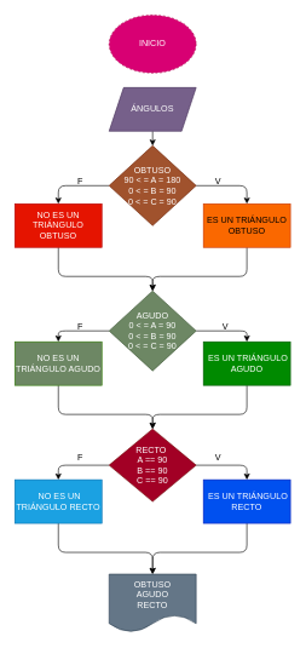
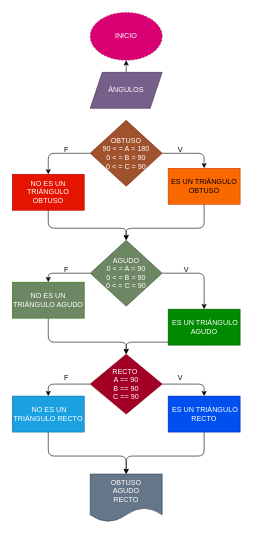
  <mxCell id="0" />
  <mxCell id="1" parent="0" />
  <mxCell id="2" value="INICIO" style="ellipse;whiteSpace=wrap;html=1;fillColor=#d80073;fontColor=#ffffff;strokeColor=#A50040;dashed=1;" vertex="1" parent="1"><mxGeometry x="150" width="120" height="80" as="geometry" y="20" /></mxCell>
- <mxCell id="3" value="" style="edgeStyle=none;html=1;" edge="1" parent="1" source="4" target="7"><mxGeometry relative="1" as="geometry" /></mxCell>
+ <mxCell id="3" value="" style="edgeStyle=none;html=1;" edge="1" parent="1" source="4" target="2"><mxGeometry relative="1" as="geometry" /></mxCell>
  <mxCell id="4" value="ÁNGULOS" style="shape=parallelogram;perimeter=parallelogramPerimeter;whiteSpace=wrap;html=1;fixedSize=1;fillColor=#76608a;fontColor=#ffffff;strokeColor=#432D57;" vertex="1" parent="1"><mxGeometry x="150" y="120" width="120" height="60" as="geometry" /></mxCell>
  <mxCell id="5" value="" style="edgeStyle=none;html=1;" edge="1" parent="1" source="7" target="9"><mxGeometry relative="1" as="geometry"><Array as="points"><mxPoint x="80" y="255" /></Array></mxGeometry></mxCell>
  <mxCell id="6" value="" style="edgeStyle=none;html=1;" edge="1" parent="1" source="7" target="11"><mxGeometry relative="1" as="geometry"><Array as="points"><mxPoint x="340" y="255" /></Array></mxGeometry></mxCell>
  <mxCell id="7" value="OBTUSO&lt;br&gt;&lt;span&gt;90 &amp;lt; = A = 180&lt;/span&gt;&lt;br&gt;&lt;span&gt;0 &amp;lt; = B = 90&lt;/span&gt;&lt;br&gt;&lt;span&gt;0 &amp;lt; = C = 90&lt;/span&gt;" style="rhombus;whiteSpace=wrap;html=1;fillColor=#a0522d;fontColor=#ffffff;strokeColor=#6D1F00;" vertex="1" parent="1"><mxGeometry x="150" y="200" width="120" height="110" as="geometry" /></mxCell>
  <mxCell id="8" style="edgeStyle=none;html=1;exitX=0.5;exitY=1;exitDx=0;exitDy=0;entryX=0.5;entryY=0;entryDx=0;entryDy=0;" edge="1" parent="1" source="9" target="16"><mxGeometry relative="1" as="geometry"><Array as="points"><mxPoint x="80" y="380" /><mxPoint x="210" y="380" /></Array></mxGeometry></mxCell>
- <mxCell id="9" value="NO ES UN TRIÁNGULO OBTUSO" style="whiteSpace=wrap;html=1;fillColor=#e51400;fontColor=#ffffff;strokeColor=#B20000;" vertex="1" parent="1"><mxGeometry x="20" y="280" width="120" height="60" as="geometry" /></mxCell>
+ <mxCell id="9" value="NO ES UN TRIÁNGULO OBTUSO" style="whiteSpace=wrap;html=1;fillColor=#e51400;fontColor=#ffffff;strokeColor=#B20000;" vertex="1" parent="1"><mxGeometry x="20" y="290" width="120" height="60" as="geometry" /></mxCell>
  <mxCell id="10" value="" style="edgeStyle=none;html=1;entryX=0.5;entryY=0;entryDx=0;entryDy=0;" edge="1" parent="1" source="11" target="16"><mxGeometry relative="1" as="geometry"><mxPoint x="210" y="410" as="targetPoint" /><Array as="points"><mxPoint x="340" y="380" /><mxPoint x="210" y="380" /></Array></mxGeometry></mxCell>
  <mxCell id="11" value="&lt;span&gt;ES UN TRIÁNGULO OBTUSO&lt;/span&gt;" style="whiteSpace=wrap;html=1;fillColor=#fa6800;fontColor=#000000;strokeColor=#C73500;" vertex="1" parent="1"><mxGeometry x="280" y="280" width="120" height="60" as="geometry" /></mxCell>
  <mxCell id="12" value="F" style="text;html=1;align=center;verticalAlign=middle;resizable=0;points=[];autosize=1;strokeColor=none;fillColor=none;" vertex="1" parent="1"><mxGeometry x="100" y="240" width="20" height="20" as="geometry" /></mxCell>
  <mxCell id="13" value="V" style="text;html=1;align=center;verticalAlign=middle;resizable=0;points=[];autosize=1;strokeColor=none;fillColor=none;" vertex="1" parent="1"><mxGeometry x="290" y="240" width="20" height="20" as="geometry" /></mxCell>
  <mxCell id="14" value="" style="edgeStyle=none;html=1;" edge="1" parent="1" source="16" target="18"><mxGeometry relative="1" as="geometry"><Array as="points"><mxPoint x="80" y="455" /></Array></mxGeometry></mxCell>
  <mxCell id="15" value="" style="edgeStyle=none;html=1;" edge="1" parent="1" source="16" target="21"><mxGeometry relative="1" as="geometry"><Array as="points"><mxPoint x="340" y="455" /></Array></mxGeometry></mxCell>
  <mxCell id="16" value="&lt;span&gt;AGUDO&lt;/span&gt;&lt;br&gt;&lt;span&gt;0 &amp;lt; = A = 90&lt;/span&gt;&lt;br&gt;&lt;span&gt;0 &amp;lt; = B = 90&lt;/span&gt;&lt;br&gt;&lt;span&gt;0 &amp;lt; = C = 90&lt;/span&gt;" style="rhombus;whiteSpace=wrap;html=1;fillColor=#6d8764;fontColor=#ffffff;strokeColor=#3A5431;" vertex="1" parent="1"><mxGeometry x="150" y="400" width="120" height="110" as="geometry" /></mxCell>
  <mxCell id="17" value="" style="edgeStyle=none;html=1;" edge="1" parent="1" source="18" target="25"><mxGeometry relative="1" as="geometry"><Array as="points"><mxPoint x="80" y="570" /><mxPoint x="210" y="570" /></Array></mxGeometry></mxCell>
  <mxCell id="18" value="&lt;span&gt;NO ES UN TRIÁNGULO AGUDO&lt;/span&gt;" style="whiteSpace=wrap;html=1;fillColor=#6d8764;fontColor=#ffffff;strokeColor=#2D7600;" vertex="1" parent="1"><mxGeometry x="20" y="470" width="120" height="60" as="geometry" /></mxCell>
  <mxCell id="19" value="F" style="text;html=1;align=center;verticalAlign=middle;resizable=0;points=[];autosize=1;strokeColor=none;fillColor=none;" vertex="1" parent="1"><mxGeometry x="100" y="440" width="20" height="20" as="geometry" /></mxCell>
  <mxCell id="20" style="edgeStyle=none;html=1;exitX=0.5;exitY=1;exitDx=0;exitDy=0;" edge="1" parent="1" source="21"><mxGeometry relative="1" as="geometry"><mxPoint x="210" y="590" as="targetPoint" /><Array as="points"><mxPoint x="340" y="570" /><mxPoint x="210" y="570" /></Array></mxGeometry></mxCell>
- <mxCell id="21" value="&lt;span&gt;&amp;nbsp;ES UN TRIÁNGULO AGUDO&lt;/span&gt;" style="whiteSpace=wrap;html=1;fillColor=#008a00;fontColor=#ffffff;strokeColor=#005700;" vertex="1" parent="1"><mxGeometry x="280" y="470" width="120" height="60" as="geometry" /></mxCell>
+ <mxCell id="21" value="&lt;span&gt;&amp;nbsp;ES UN TRIÁNGULO AGUDO&lt;/span&gt;" style="whiteSpace=wrap;html=1;fillColor=#008a00;fontColor=#ffffff;strokeColor=#005700;" vertex="1" parent="1"><mxGeometry x="280" y="515" width="120" height="60" as="geometry" /></mxCell>
  <mxCell id="22" value="V" style="text;html=1;align=center;verticalAlign=middle;resizable=0;points=[];autosize=1;strokeColor=none;fillColor=none;" vertex="1" parent="1"><mxGeometry x="300" y="440" width="20" height="20" as="geometry" /></mxCell>
  <mxCell id="23" value="" style="edgeStyle=none;html=1;" edge="1" parent="1" source="25" target="27"><mxGeometry relative="1" as="geometry"><Array as="points"><mxPoint x="80" y="640" /></Array></mxGeometry></mxCell>
  <mxCell id="24" value="" style="edgeStyle=none;html=1;" edge="1" parent="1" source="25" target="30"><mxGeometry relative="1" as="geometry"><Array as="points"><mxPoint x="340" y="640" /></Array></mxGeometry></mxCell>
  <mxCell id="25" value="RECTO&amp;nbsp;&lt;br&gt;A == 90&lt;br&gt;B == 90&lt;br&gt;C == 90" style="rhombus;whiteSpace=wrap;html=1;fillColor=#a20025;fontColor=#ffffff;strokeColor=#6F0000;" vertex="1" parent="1"><mxGeometry x="150" y="590" width="120" height="100" as="geometry" /></mxCell>
  <mxCell id="26" value="" style="edgeStyle=none;html=1;" edge="1" parent="1" source="27" target="32"><mxGeometry relative="1" as="geometry"><Array as="points"><mxPoint x="80" y="760" /><mxPoint x="210" y="760" /></Array></mxGeometry></mxCell>
  <mxCell id="27" value="&lt;span&gt;&amp;nbsp;NO ES UN TRIÁNGULO RECTO&lt;/span&gt;" style="whiteSpace=wrap;html=1;fillColor=#1ba1e2;fontColor=#ffffff;strokeColor=#006EAF;" vertex="1" parent="1"><mxGeometry x="20" y="660" width="120" height="60" as="geometry" /></mxCell>
  <mxCell id="28" value="F" style="text;html=1;align=center;verticalAlign=middle;resizable=0;points=[];autosize=1;strokeColor=none;fillColor=none;" vertex="1" parent="1"><mxGeometry x="100" y="620" width="20" height="20" as="geometry" /></mxCell>
  <mxCell id="29" style="edgeStyle=none;html=1;exitX=0.5;exitY=1;exitDx=0;exitDy=0;" edge="1" parent="1" source="30"><mxGeometry relative="1" as="geometry"><mxPoint x="210" y="790" as="targetPoint" /><Array as="points"><mxPoint x="340" y="760" /><mxPoint x="210" y="760" /></Array></mxGeometry></mxCell>
  <mxCell id="30" value="&lt;span&gt;&amp;nbsp;ES UN TRIÁNGULO RECTO&lt;/span&gt;" style="whiteSpace=wrap;html=1;fillColor=#0050ef;fontColor=#ffffff;strokeColor=#001DBC;" vertex="1" parent="1"><mxGeometry x="280" y="660" width="120" height="60" as="geometry" /></mxCell>
  <mxCell id="31" value="V" style="text;html=1;align=center;verticalAlign=middle;resizable=0;points=[];autosize=1;strokeColor=none;fillColor=none;" vertex="1" parent="1"><mxGeometry x="290" y="620" width="20" height="20" as="geometry" /></mxCell>
  <mxCell id="32" value="OBTUSO&lt;br&gt;AGUDO&lt;br&gt;RECTO" style="shape=document;whiteSpace=wrap;html=1;boundedLbl=1;fillColor=#647687;fontColor=#ffffff;strokeColor=#314354;" vertex="1" parent="1"><mxGeometry x="150" y="790" width="120" height="80" as="geometry" /></mxCell>
